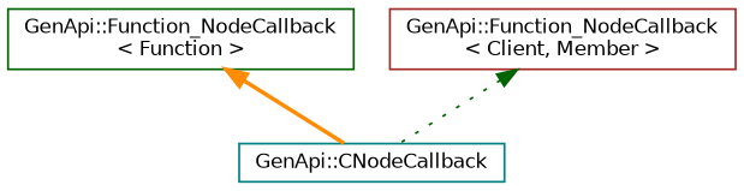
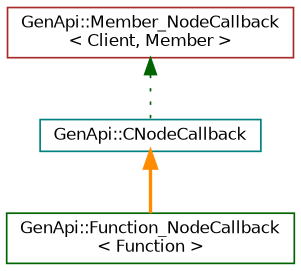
  digraph {
    fontname="DejaVu Sans"
    rankdir=TB
    node [fillcolor=white fontname="DejaVu Sans" fontsize=10 shape=record style=filled]
    edge [dir=back fontname="DejaVu Sans" fontsize=10 labelfontname=Helvetica labelfontsize=10]
    n1 [color=teal height=0.2 label="GenApi::CNodeCallback" width=0.4]
    n2 [color=darkgreen height=0.2 label="GenApi::Function_NodeCallback\l\< Function \>" width=0.4]
-   n3 [color=brown height=0.2 label="GenApi::Function_NodeCallback\l\< Client, Member \>" width=0.4]
-   n2 -> n1 [color=darkorange style=bold]
+   n3 [color=brown height=0.2 label="GenApi::Member_NodeCallback\l\< Client, Member \>" width=0.4]
+   n1 -> n2 [color=darkorange style=bold]
    n3 -> n1 [color=darkgreen style=dotted]
  }
